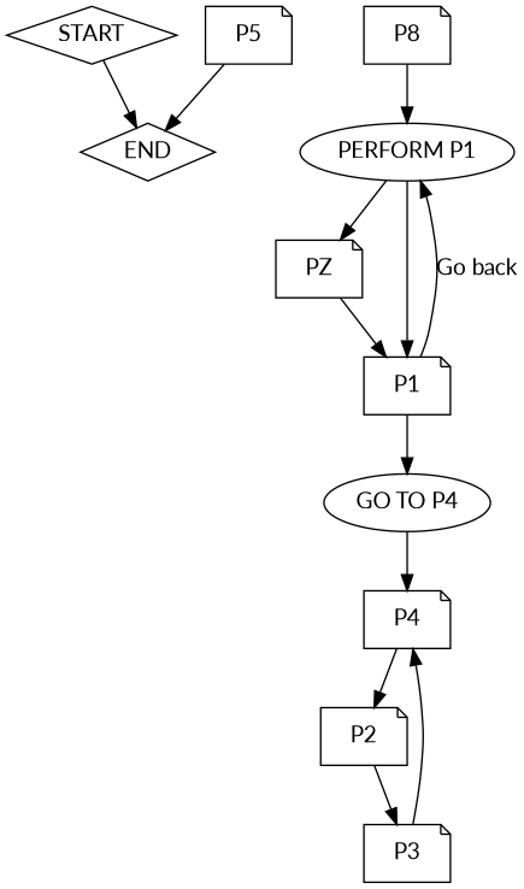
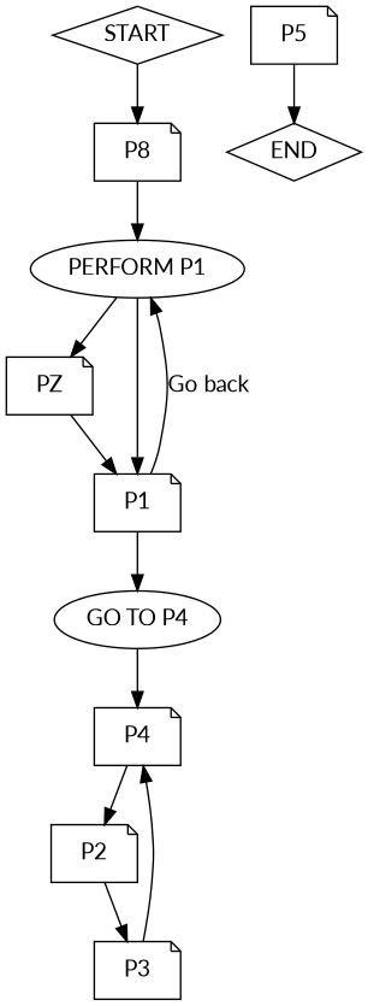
  digraph {
    fontname=Lato
    node [fontname=Lato shape=note]
    edge [fontname=Lato]
    n1 [label=START shape=diamond]
    n2 [label=P8]
    n3 [label="PERFORM P1" shape=ellipse]
    n4 [label=PZ]
    n5 [label=P1]
    n6 [label="GO TO P4" shape=ellipse]
    n7 [label=P4]
    n8 [label=P2]
    n9 [label=P3]
    n10 [label=P5]
    n11 [label=END shape=diamond]
-   n1 -> n11
+   n1 -> n2
    n2 -> n3
    n3 -> n4
    n3 -> n5
    n4 -> n5
    n5 -> n3 [label="Go back"]
    n5 -> n6
    n6 -> n7
    n7 -> n8
    n8 -> n9
    n9 -> n7
    n10 -> n11
  }
